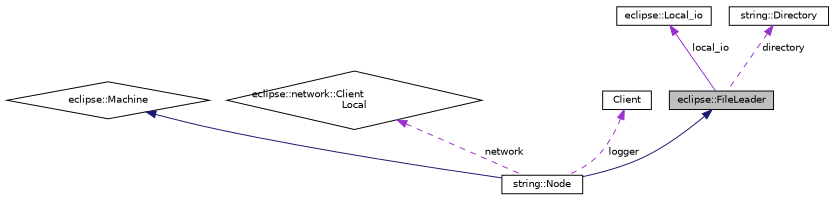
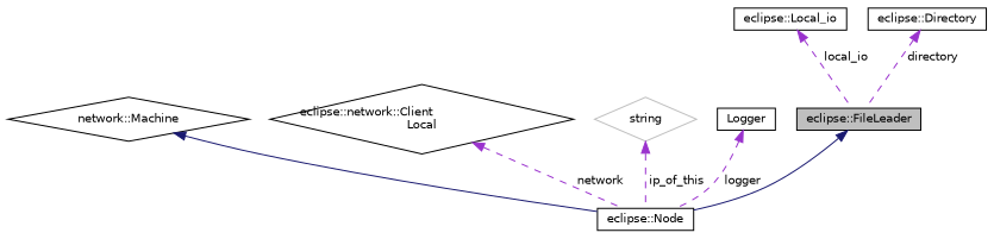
  digraph {
    node [color=black fillcolor=white fontname=Helvetica fontsize=10 shape=box style=filled]
    edge [color=darkorchid3 dir=back fontname=Helvetica fontsize=10 labelfontname=Helvetica labelfontsize=10 style=dashed]
    n1 [fillcolor=grey75 fontcolor=black height=0.2 label="eclipse::FileLeader" width=0.4]
-   n2 [height=0.2 label="string::Node" width=0.4]
-   n3 [height=0.2 label="eclipse::Machine" shape=diamond width=0.4]
+   n2 [height=0.2 label="eclipse::Node" width=0.4]
+   n3 [height=0.2 label="network::Machine" shape=diamond width=0.4]
    n4 [height=0.2 label="eclipse::network::Client\lLocal" shape=diamond width=0.4]
-   n6 [height=0.2 label=Client width=0.4]
+   n5 [color=grey75 height=0.2 label=string shape=diamond width=0.4]
+   n6 [height=0.2 label=Logger width=0.4]
    n7 [height=0.2 label="eclipse::Local_io" width=0.4]
-   n8 [height=0.2 label="string::Directory" width=0.4]
+   n8 [height=0.2 label="eclipse::Directory" width=0.4]
    n1 -> n2 [color=midnightblue style=solid]
    n3 -> n2 [color=midnightblue style=solid]
    n4 -> n2 [label=" network"]
+   n5 -> n2 [label=" ip_of_this"]
    n6 -> n2 [label=" logger"]
-   n7 -> n1 [label=" local_io" style=solid]
+   n7 -> n1 [label=" local_io"]
    n8 -> n1 [label=" directory"]
  }
